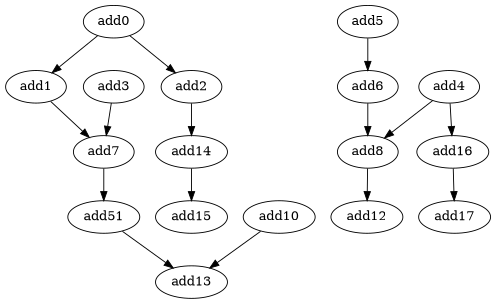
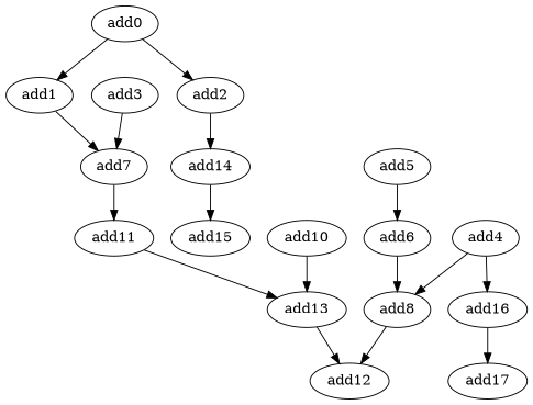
  digraph {
    node [opcode=add]
    add0
    add1
    add2
    add7
    add14
    add3
    add15
-   add11 [label=add51]
+   add11
    add4
    add8
    add16
    add12
    add17
    add13
    add5
    add6
    add10
    add0 -> add1
    add0 -> add2
    add1 -> add7
    add2 -> add14
    add7 -> add11
    add14 -> add15
    add3 -> add7
    add11 -> add13
    add4 -> add8
    add4 -> add16
    add8 -> add12
    add16 -> add17
+   add13 -> add12
    add5 -> add6
    add6 -> add8
    add10 -> add13
  }
